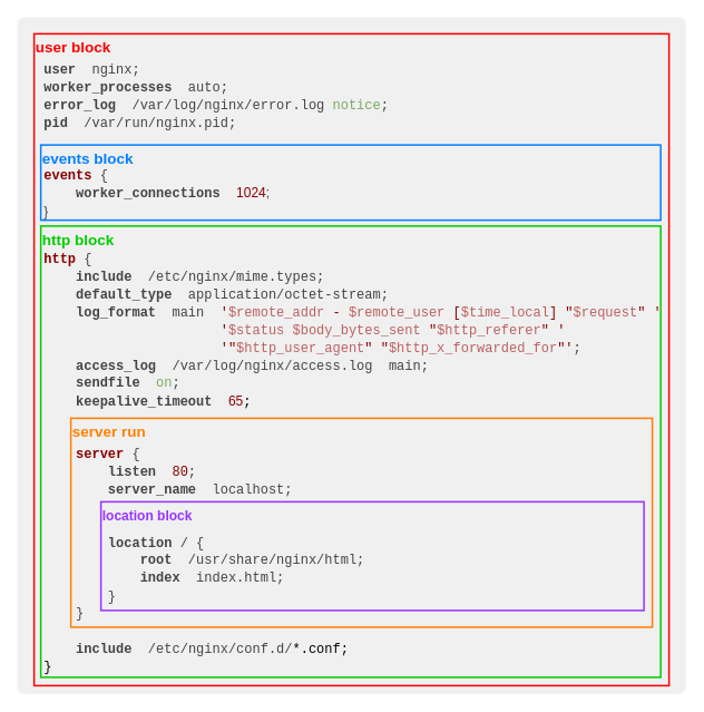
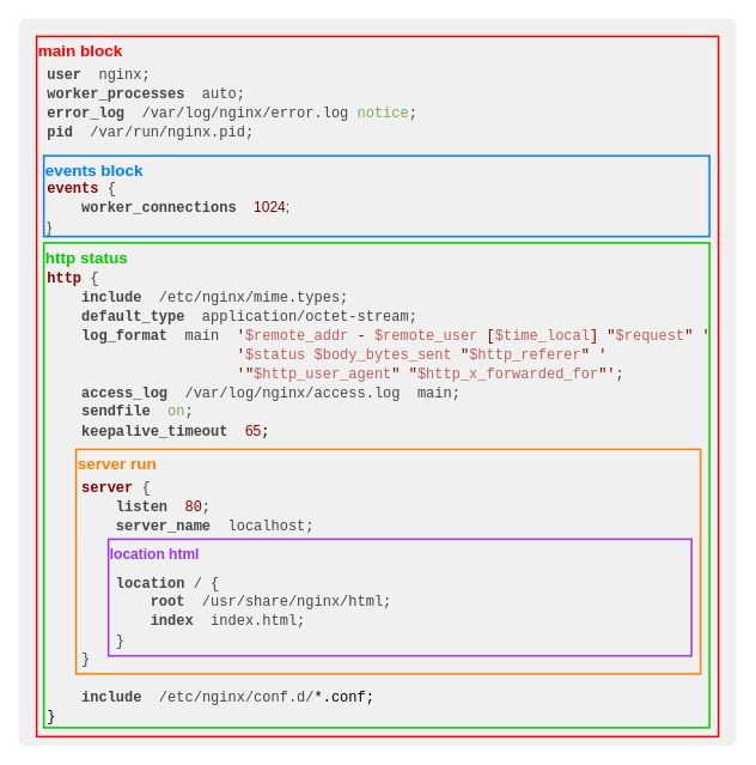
  <mxCell id="0" />
  <mxCell id="1" parent="0" />
  <mxCell id="2" value="" style="rounded=1;whiteSpace=wrap;html=1;fontSize=16;fillColor=#f0f0f0;arcSize=1;strokeColor=none;" parent="1" vertex="1"><mxGeometry x="20" y="20" width="800" height="810" as="geometry" /></mxCell>
  <mxCell id="3" value="&lt;p style=&quot;background:#F0F0F0&quot; class=&quot;MsoNormal&quot;&gt;&lt;b style=&quot;mso-bidi-font-weight:&lt;br/&gt;normal&quot;&gt;&lt;span style=&quot;font-family:&amp;quot;Courier New&amp;quot;;color:#444444&quot; lang=&quot;EN-US&quot;&gt;user&amp;nbsp;&amp;nbsp;&lt;/span&gt;&lt;/b&gt;&lt;span style=&quot;font-family:&amp;quot;Courier New&amp;quot;;color:#444444&quot; lang=&quot;EN-US&quot;&gt;nginx;&lt;br&gt;&lt;b style=&quot;mso-bidi-font-weight:normal&quot;&gt;worker_processes&amp;nbsp;&amp;nbsp;&lt;/b&gt;auto;&lt;br&gt;&lt;b style=&quot;mso-bidi-font-weight:normal&quot;&gt;error_log&amp;nbsp;&amp;nbsp;&lt;/b&gt;/var/log/nginx/error.log &lt;/span&gt;&lt;span style=&quot;font-family:&amp;quot;Courier New&amp;quot;;color:#78A960&quot; lang=&quot;EN-US&quot;&gt;notice&lt;/span&gt;&lt;span style=&quot;font-family:&amp;quot;Courier New&amp;quot;;color:#444444&quot; lang=&quot;EN-US&quot;&gt;;&lt;br&gt;&lt;b style=&quot;mso-bidi-font-weight:normal&quot;&gt;pid&amp;nbsp;&amp;nbsp;&lt;/b&gt;/var/run/nginx.pid;&lt;br&gt;&lt;br&gt;&lt;br&gt;&lt;/span&gt;&lt;b style=&quot;mso-bidi-font-weight:normal&quot;&gt;&lt;span style=&quot;font-family:&amp;quot;Courier New&amp;quot;;color:#880000&quot; lang=&quot;EN-US&quot;&gt;events&lt;/span&gt;&lt;/b&gt;&lt;span style=&quot;font-family:&amp;quot;Courier New&amp;quot;;color:#444444&quot; lang=&quot;EN-US&quot;&gt; {&lt;br&gt;&lt;span style=&quot;mso-spacerun:yes&quot;&gt;&amp;nbsp;&amp;nbsp;&amp;nbsp; &lt;/span&gt;&lt;b style=&quot;mso-bidi-font-weight:normal&quot;&gt;worker_connections&lt;/b&gt;&lt;span style=&quot;mso-spacerun:yes&quot;&gt;&amp;nbsp; &lt;/span&gt;&lt;/span&gt;&lt;span style=&quot;font-family:&lt;br/&gt;&amp;quot;Courier New&amp;quot;;color:#880000&quot; lang=&quot;EN-US&quot;&gt;1024&lt;/span&gt;&lt;span style=&quot;font-family:&lt;br/&gt;&amp;quot;Courier New&amp;quot;;color:#444444&quot; lang=&quot;EN-US&quot;&gt;;&lt;br&gt;}&lt;br&gt;&lt;br&gt;&lt;br&gt;&lt;/span&gt;&lt;b style=&quot;mso-bidi-font-weight:normal&quot;&gt;&lt;span style=&quot;font-family:&amp;quot;Courier New&amp;quot;;color:#880000&quot; lang=&quot;EN-US&quot;&gt;http&lt;/span&gt;&lt;/b&gt;&lt;span style=&quot;font-family:&amp;quot;Courier New&amp;quot;;color:#444444&quot; lang=&quot;EN-US&quot;&gt; {&lt;br&gt;&lt;span style=&quot;mso-spacerun:yes&quot;&gt;&amp;nbsp;&amp;nbsp;&amp;nbsp; &lt;/span&gt;&lt;b style=&quot;mso-bidi-font-weight:normal&quot;&gt;include&amp;nbsp;&amp;nbsp;&lt;/b&gt;/etc/nginx/mime.types;&lt;br&gt;&lt;span style=&quot;mso-spacerun:yes&quot;&gt;&amp;nbsp;&amp;nbsp;&amp;nbsp; &lt;/span&gt;&lt;b style=&quot;mso-bidi-font-weight:normal&quot;&gt;default_type&amp;nbsp;&amp;nbsp;&lt;/b&gt;application/octet-stream;&lt;br&gt;&lt;span style=&quot;mso-spacerun:yes&quot;&gt;&amp;nbsp;&amp;nbsp;&amp;nbsp; &lt;/span&gt;&lt;b style=&quot;mso-bidi-font-weight:normal&quot;&gt;log_format&amp;nbsp;&amp;nbsp;&lt;/b&gt;main&lt;span style=&quot;mso-spacerun:yes&quot;&gt;&amp;nbsp; &lt;/span&gt;&lt;/span&gt;&lt;span style=&quot;font-family:&amp;quot;Courier New&amp;quot;;color:#880000&quot; lang=&quot;EN-US&quot;&gt;'&lt;/span&gt;&lt;span style=&quot;font-family:&amp;quot;Courier New&amp;quot;;color:#BC6060&quot; lang=&quot;EN-US&quot;&gt;$remote_addr&lt;/span&gt;&lt;span style=&quot;font-family:&amp;quot;Courier New&amp;quot;;color:#880000&quot; lang=&quot;EN-US&quot;&gt; - &lt;/span&gt;&lt;span style=&quot;font-family:&amp;quot;Courier New&amp;quot;;color:#BC6060&quot; lang=&quot;EN-US&quot;&gt;$remote_user&lt;/span&gt;&lt;span style=&quot;font-family:&amp;quot;Courier New&amp;quot;;color:#880000&quot; lang=&quot;EN-US&quot;&gt; [&lt;/span&gt;&lt;span style=&quot;font-family:&amp;quot;Courier New&amp;quot;;color:#BC6060&quot; lang=&quot;EN-US&quot;&gt;$time_local&lt;/span&gt;&lt;span style=&quot;font-family:&amp;quot;Courier New&amp;quot;;color:#880000&quot; lang=&quot;EN-US&quot;&gt;] &quot;&lt;/span&gt;&lt;span style=&quot;font-family:&amp;quot;Courier New&amp;quot;;color:#BC6060&quot; lang=&quot;EN-US&quot;&gt;$request&lt;/span&gt;&lt;span style=&quot;font-family:&amp;quot;Courier New&amp;quot;;color:#880000&quot; lang=&quot;EN-US&quot;&gt;&quot; '&lt;/span&gt;&lt;span style=&quot;font-family:&amp;quot;Courier New&amp;quot;;color:#444444&quot; lang=&quot;EN-US&quot;&gt;&lt;br&gt;&lt;span style=&quot;mso-spacerun:yes&quot;&gt;&amp;nbsp;&amp;nbsp;&amp;nbsp;&amp;nbsp;&amp;nbsp;&amp;nbsp;&amp;nbsp;&amp;nbsp;&amp;nbsp;&amp;nbsp;&amp;nbsp;&amp;nbsp;&amp;nbsp;&amp;nbsp;&amp;nbsp;&amp;nbsp;&amp;nbsp;&amp;nbsp;&amp;nbsp;&amp;nbsp;&amp;nbsp; &lt;/span&gt;&lt;/span&gt;&lt;span style=&quot;font-family:&amp;quot;Courier New&amp;quot;;color:#880000&quot; lang=&quot;EN-US&quot;&gt;'&lt;/span&gt;&lt;span style=&quot;font-family:&amp;quot;Courier New&amp;quot;;color:#BC6060&quot; lang=&quot;EN-US&quot;&gt;$status&lt;/span&gt;&lt;span style=&quot;font-family:&amp;quot;Courier New&amp;quot;;color:#880000&quot; lang=&quot;EN-US&quot;&gt; &lt;/span&gt;&lt;span style=&quot;font-family:&amp;quot;Courier New&amp;quot;;color:#BC6060&quot; lang=&quot;EN-US&quot;&gt;$body_bytes_sent&lt;/span&gt;&lt;span style=&quot;font-family:&amp;quot;Courier New&amp;quot;;color:#880000&quot; lang=&quot;EN-US&quot;&gt; &quot;&lt;/span&gt;&lt;span style=&quot;font-family:&amp;quot;Courier New&amp;quot;;color:#BC6060&quot; lang=&quot;EN-US&quot;&gt;$http_referer&lt;/span&gt;&lt;span style=&quot;font-family:&amp;quot;Courier New&amp;quot;;color:#880000&quot; lang=&quot;EN-US&quot;&gt;&quot; '&lt;/span&gt;&lt;span style=&quot;font-family:&amp;quot;Courier New&amp;quot;;color:#444444&quot; lang=&quot;EN-US&quot;&gt;&lt;br&gt;&lt;span style=&quot;mso-spacerun:yes&quot;&gt;&amp;nbsp;&amp;nbsp;&amp;nbsp;&amp;nbsp;&amp;nbsp;&amp;nbsp;&amp;nbsp;&amp;nbsp;&amp;nbsp;&amp;nbsp;&amp;nbsp;&amp;nbsp;&amp;nbsp;&amp;nbsp;&amp;nbsp;&amp;nbsp;&amp;nbsp;&amp;nbsp;&amp;nbsp;&amp;nbsp;&amp;nbsp; &lt;/span&gt;&lt;/span&gt;&lt;span style=&quot;font-family:&amp;quot;Courier New&amp;quot;;color:#880000&quot; lang=&quot;EN-US&quot;&gt;'&quot;&lt;/span&gt;&lt;span style=&quot;font-family:&amp;quot;Courier New&amp;quot;;color:#BC6060&quot; lang=&quot;EN-US&quot;&gt;$http_user_agent&lt;/span&gt;&lt;span style=&quot;font-family:&amp;quot;Courier New&amp;quot;;color:#880000&quot; lang=&quot;EN-US&quot;&gt;&quot; &quot;&lt;/span&gt;&lt;span style=&quot;font-family:&amp;quot;Courier New&amp;quot;;color:#BC6060&quot; lang=&quot;EN-US&quot;&gt;$http_x_forwarded_for&lt;/span&gt;&lt;span style=&quot;font-family:&amp;quot;Courier New&amp;quot;;color:#880000&quot; lang=&quot;EN-US&quot;&gt;&quot;'&lt;/span&gt;&lt;span style=&quot;font-family:&amp;quot;Courier New&amp;quot;;color:#444444&quot; lang=&quot;EN-US&quot;&gt;;&lt;br&gt;&lt;span style=&quot;mso-spacerun:yes&quot;&gt;&amp;nbsp;&amp;nbsp;&amp;nbsp; &lt;/span&gt;&lt;b style=&quot;mso-bidi-font-weight:normal&quot;&gt;access_log&amp;nbsp;&amp;nbsp;&lt;/b&gt;/var/log/nginx/access.log&lt;span style=&quot;mso-spacerun:yes&quot;&gt;&amp;nbsp; &lt;/span&gt;main;&lt;br&gt;&lt;span style=&quot;mso-spacerun:yes&quot;&gt;&amp;nbsp;&amp;nbsp;&amp;nbsp; &lt;/span&gt;&lt;b style=&quot;mso-bidi-font-weight:normal&quot;&gt;sendfile&amp;nbsp;&amp;nbsp;&lt;/b&gt;&lt;/span&gt;&lt;span style=&quot;font-family:&amp;quot;Courier New&amp;quot;;color:#78A960&quot; lang=&quot;EN-US&quot;&gt;on&lt;/span&gt;&lt;span style=&quot;font-family:&amp;quot;Courier New&amp;quot;;color:#444444&quot; lang=&quot;EN-US&quot;&gt;;&lt;br&gt;&lt;span style=&quot;mso-spacerun:yes&quot;&gt;&amp;nbsp;&amp;nbsp;&amp;nbsp; &lt;/span&gt;&lt;b style=&quot;mso-bidi-font-weight:normal&quot;&gt;keepalive_timeout&lt;/b&gt;&lt;span style=&quot;mso-spacerun:yes&quot;&gt;&amp;nbsp; &lt;/span&gt;&lt;/span&gt;&lt;span style=&quot;font-family:&lt;br/&gt;&amp;quot;Courier New&amp;quot;;color:#880000&quot; lang=&quot;EN-US&quot;&gt;65&lt;/span&gt;&lt;span style=&quot;font-family:&amp;quot;Courier New&amp;quot;;&lt;br/&gt;color:#444444&quot; lang=&quot;EN-US&quot;&gt;;&lt;br&gt;&lt;br&gt;&lt;br&gt;&lt;span style=&quot;mso-spacerun:yes&quot;&gt;&amp;nbsp;&amp;nbsp;&amp;nbsp; &lt;/span&gt;&lt;/span&gt;&lt;b style=&quot;mso-bidi-font-weight:&lt;br/&gt;normal&quot;&gt;&lt;span style=&quot;font-family:&amp;quot;Courier New&amp;quot;;color:#880000&quot; lang=&quot;EN-US&quot;&gt;server&lt;/span&gt;&lt;/b&gt;&lt;span style=&quot;font-family:&amp;quot;Courier New&amp;quot;;color:#444444&quot; lang=&quot;EN-US&quot;&gt; {&lt;br&gt;&lt;span style=&quot;mso-spacerun:yes&quot;&gt;&amp;nbsp;&amp;nbsp;&amp;nbsp;&amp;nbsp;&amp;nbsp;&amp;nbsp;&amp;nbsp; &lt;/span&gt;&lt;b style=&quot;mso-bidi-font-weight:&lt;br/&gt;normal&quot;&gt;listen&amp;nbsp;&amp;nbsp;&lt;/b&gt;&lt;/span&gt;&lt;span style=&quot;font-family:&amp;quot;Courier New&amp;quot;;color:#880000&quot; lang=&quot;EN-US&quot;&gt;80&lt;/span&gt;&lt;span style=&quot;font-family:&amp;quot;Courier New&amp;quot;;color:#444444&quot; lang=&quot;EN-US&quot;&gt;;&lt;br&gt;&lt;span style=&quot;mso-spacerun:yes&quot;&gt;&amp;nbsp;&amp;nbsp;&amp;nbsp;&amp;nbsp;&amp;nbsp;&amp;nbsp;&amp;nbsp; &lt;/span&gt;&lt;b style=&quot;mso-bidi-font-weight:&lt;br/&gt;normal&quot;&gt;server_name&amp;nbsp;&amp;nbsp;&lt;/b&gt;localhost;&lt;br&gt;&lt;br&gt;&lt;br&gt;&amp;nbsp; &amp;nbsp; &amp;nbsp; &amp;nbsp;&amp;nbsp;&lt;b style=&quot;border-color: var(--border-color);&quot;&gt;location&lt;/b&gt;&amp;nbsp;/ {&lt;br style=&quot;border-color: var(--border-color);&quot;&gt;&lt;span style=&quot;border-color: var(--border-color);&quot;&gt;&amp;nbsp;&amp;nbsp;&amp;nbsp;&amp;nbsp;&amp;nbsp;&amp;nbsp;&amp;nbsp;&amp;nbsp;&amp;nbsp;&amp;nbsp;&amp;nbsp;&amp;nbsp;&lt;/span&gt;&lt;b style=&quot;border-color: var(--border-color);&quot;&gt;root&amp;nbsp;&amp;nbsp;&lt;/b&gt;/usr/share/nginx/html;&lt;br style=&quot;border-color: var(--border-color);&quot;&gt;&lt;span style=&quot;border-color: var(--border-color);&quot;&gt;&amp;nbsp;&amp;nbsp;&amp;nbsp;&amp;nbsp;&amp;nbsp;&amp;nbsp;&amp;nbsp;&amp;nbsp;&amp;nbsp;&amp;nbsp;&amp;nbsp;&amp;nbsp;&lt;/span&gt;&lt;b style=&quot;border-color: var(--border-color);&quot;&gt;index&amp;nbsp;&amp;nbsp;&lt;/b&gt;index.html;&lt;br style=&quot;border-color: var(--border-color);&quot;&gt;&lt;span style=&quot;border-color: var(--border-color);&quot;&gt;&amp;nbsp;&amp;nbsp;&lt;/span&gt;&lt;span style=&quot;border-color: var(--border-color);&quot;&gt;&amp;nbsp;&amp;nbsp;&amp;nbsp;&amp;nbsp;&amp;nbsp;&amp;nbsp;&lt;/span&gt;}&lt;br&gt;&lt;span style=&quot;mso-spacerun:yes&quot;&gt;&amp;nbsp;&amp;nbsp;&amp;nbsp; &lt;/span&gt;}&lt;br&gt;&lt;br&gt;&lt;span style=&quot;mso-spacerun:yes&quot;&gt;&amp;nbsp;&amp;nbsp;&amp;nbsp; &lt;/span&gt;&lt;b style=&quot;mso-bidi-font-weight:normal&quot;&gt;include&amp;nbsp;&amp;nbsp;&lt;/b&gt;/etc/nginx/conf.d/&lt;/span&gt;&lt;span style=&quot;font-family:&amp;quot;Courier New&amp;quot;;&lt;br/&gt;color:#BC6060&quot; lang=&quot;EN-US&quot;&gt;*.conf&lt;/span&gt;&lt;span style=&quot;font-family:&amp;quot;Courier New&amp;quot;;&lt;br/&gt;color:#444444&quot; lang=&quot;EN-US&quot;&gt;;&lt;br&gt;}&lt;/span&gt;&lt;span lang=&quot;EN-US&quot;&gt;&lt;/span&gt;&lt;/p&gt;" style="text;whiteSpace=wrap;html=1;fontSize=16;" parent="1" vertex="1"><mxGeometry x="50" y="50" width="760" height="640" as="geometry" /></mxCell>
- <mxCell id="4" value="user block" style="rounded=0;whiteSpace=wrap;html=1;fontSize=18;fillColor=none;align=left;verticalAlign=top;strokeColor=#FF0000;fontStyle=1;fontColor=#FF0000;strokeWidth=2;" parent="1" vertex="1"><mxGeometry x="40" y="40" width="760" height="780" as="geometry" /></mxCell>
+ <mxCell id="4" value="main block" style="rounded=0;whiteSpace=wrap;html=1;fontSize=18;fillColor=none;align=left;verticalAlign=top;strokeColor=#FF0000;fontStyle=1;fontColor=#FF0000;strokeWidth=2;" parent="1" vertex="1"><mxGeometry x="40" y="40" width="760" height="780" as="geometry" /></mxCell>
  <mxCell id="5" value="events block" style="rounded=0;whiteSpace=wrap;html=1;fontSize=18;fillColor=none;align=left;verticalAlign=top;strokeColor=#007FFF;fontColor=#007FFF;fontStyle=1;strokeWidth=2;" parent="1" vertex="1"><mxGeometry x="48" y="173" width="742" height="90" as="geometry" /></mxCell>
- <mxCell id="6" value="http block" style="rounded=0;whiteSpace=wrap;html=1;fontSize=18;fillColor=none;align=left;verticalAlign=top;fontStyle=1;strokeColor=#00CC00;strokeWidth=2;fontColor=#00CC00;" parent="1" vertex="1"><mxGeometry x="48" y="270" width="742" height="540" as="geometry" /></mxCell>
+ <mxCell id="6" value="http status" style="rounded=0;whiteSpace=wrap;html=1;fontSize=18;fillColor=none;align=left;verticalAlign=top;fontStyle=1;strokeColor=#00CC00;strokeWidth=2;fontColor=#00CC00;" parent="1" vertex="1"><mxGeometry x="48" y="270" width="742" height="540" as="geometry" /></mxCell>
  <mxCell id="7" value="server run" style="rounded=0;whiteSpace=wrap;html=1;fontSize=18;fillColor=none;align=left;verticalAlign=top;fontStyle=1;fontColor=#FF8000;strokeColor=#FF8000;strokeWidth=2;" parent="1" vertex="1"><mxGeometry x="84" y="500" width="696" height="250" as="geometry" /></mxCell>
- <mxCell id="8" value="location block" style="rounded=0;whiteSpace=wrap;html=1;fontSize=16;fillColor=none;align=left;verticalAlign=top;strokeWidth=2;fontStyle=1;fontColor=#9933FF;strokeColor=#9933FF;" parent="1" vertex="1"><mxGeometry x="120" y="600" width="650" height="130" as="geometry" /></mxCell>
+ <mxCell id="8" value="location html" style="rounded=0;whiteSpace=wrap;html=1;fontSize=16;fillColor=none;align=left;verticalAlign=top;strokeWidth=2;fontStyle=1;fontColor=#9933FF;strokeColor=#9933FF;" parent="1" vertex="1"><mxGeometry x="120" y="600" width="650" height="130" as="geometry" /></mxCell>
